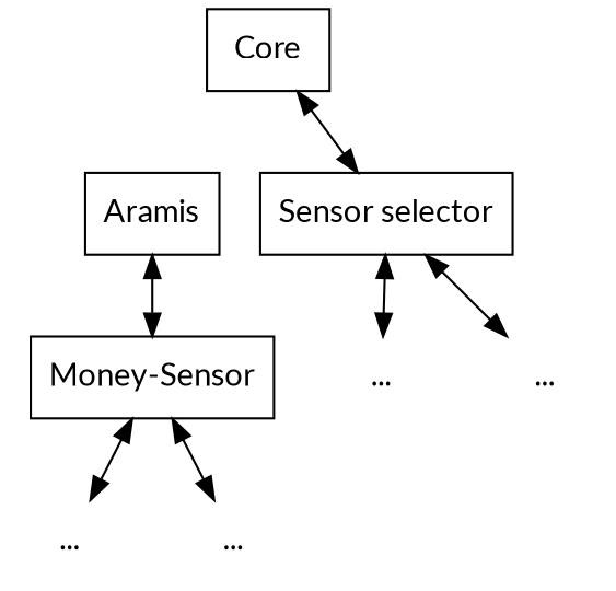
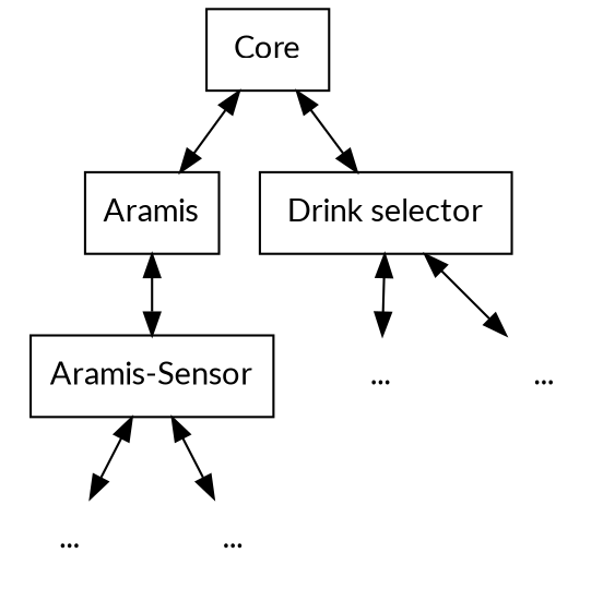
  digraph {
    fontname=Lato
    node [fontname=Lato shape=box]
    edge [dir=both fontname=Lato]
    n1 [label=Core]
    n2 [label=Aramis]
-   n3 [label="Sensor selector"]
-   n4 [label="Money-Sensor"]
+   n3 [label="Drink selector"]
+   n4 [label="Aramis-Sensor"]
    n5 [label="..." shape=none]
    n6 [label="..." shape=none]
    n7 [label="..." shape=none]
    n8 [label="..." shape=none]
+   n1 -> n2
    n1 -> n3
    n2 -> n4
    n3 -> n7
    n3 -> n8
    n4 -> n5
    n4 -> n6
  }
